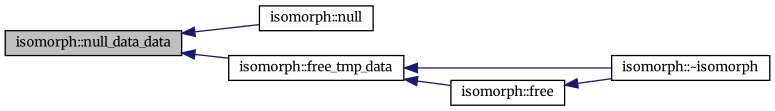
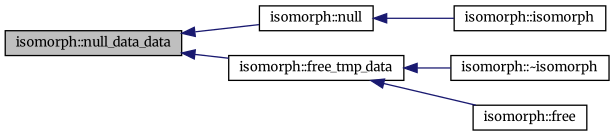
  digraph {
    fontname=Merriweather
    rankdir=LR
    node [color=black fillcolor=white fontname=Merriweather fontsize=10 shape=record style=filled]
    edge [color=midnightblue dir=back fontname=Merriweather fontsize=10 labelfontname=Helvetica labelfontsize=10 style=solid]
    n1 [fillcolor=grey75 fontcolor=black height=0.2 label="isomorph::null_data_data" width=0.4]
    n2 [height=0.2 label="isomorph::null" width=0.4]
    n3 [height=0.2 label="isomorph::free_tmp_data" width=0.4]
+   n4 [height=0.2 label="isomorph::isomorph" width=0.4]
    n5 [height=0.2 label="isomorph::~isomorph" width=0.4]
    n6 [height=0.2 label="isomorph::free" width=0.4]
    n1 -> n2
    n1 -> n3
+   n2 -> n4
    n3 -> n5
    n3 -> n6
-   n6 -> n5
  }
